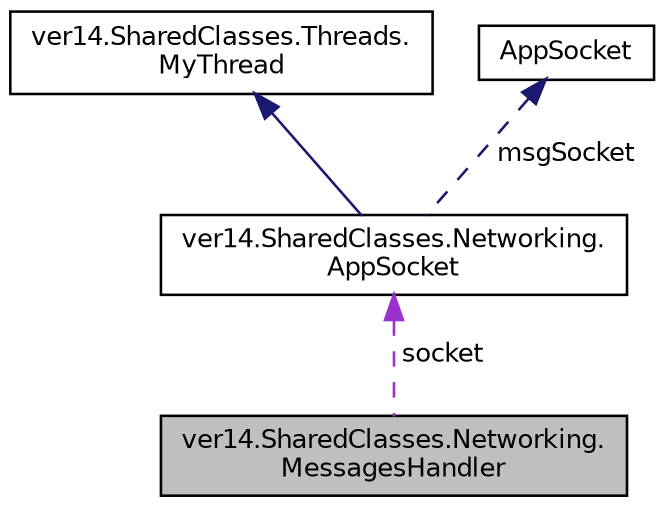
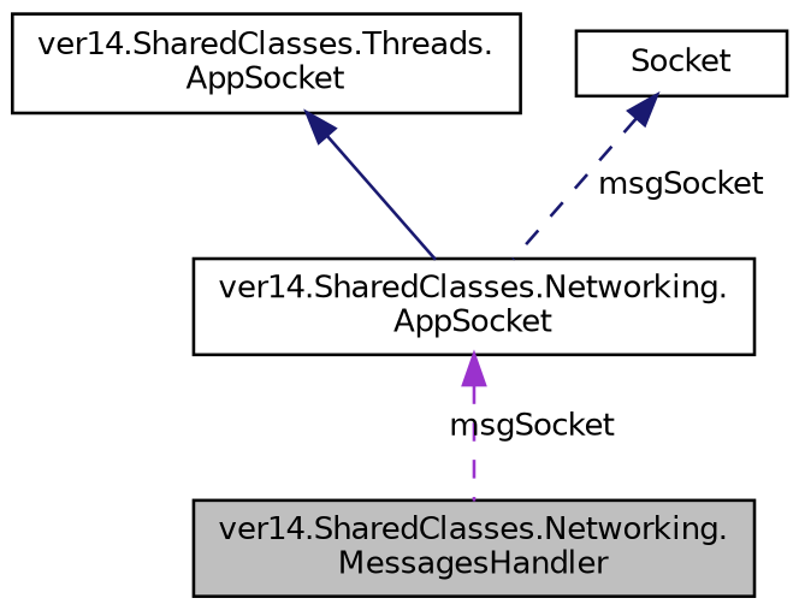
  digraph {
    fontname="DejaVu Sans"
    node [color=black fillcolor=white fontname="DejaVu Sans" fontsize=10 shape=record style=filled]
    edge [color=midnightblue dir=back fontname="DejaVu Sans" fontsize=10 labelfontname=Helvetica labelfontsize=10 style=dashed]
    n1 [fillcolor=grey75 fontcolor=black height=0.2 label="ver14.SharedClasses.Networking.\lMessagesHandler" width=0.4]
    n2 [height=0.2 label="ver14.SharedClasses.Networking.\lAppSocket" width=0.4]
-   n3 [height=0.2 label="ver14.SharedClasses.Threads.\lMyThread" width=0.4]
-   n4 [height=0.2 label=AppSocket width=0.4]
-   n2 -> n1 [color=darkorchid3 label=" socket"]
+   n3 [height=0.2 label="ver14.SharedClasses.Threads.\lAppSocket" width=0.4]
+   n4 [height=0.2 label=Socket width=0.4]
+   n2 -> n1 [color=darkorchid3 label=" msgSocket"]
    n3 -> n2 [style=solid]
    n4 -> n2 [label=" msgSocket"]
  }
